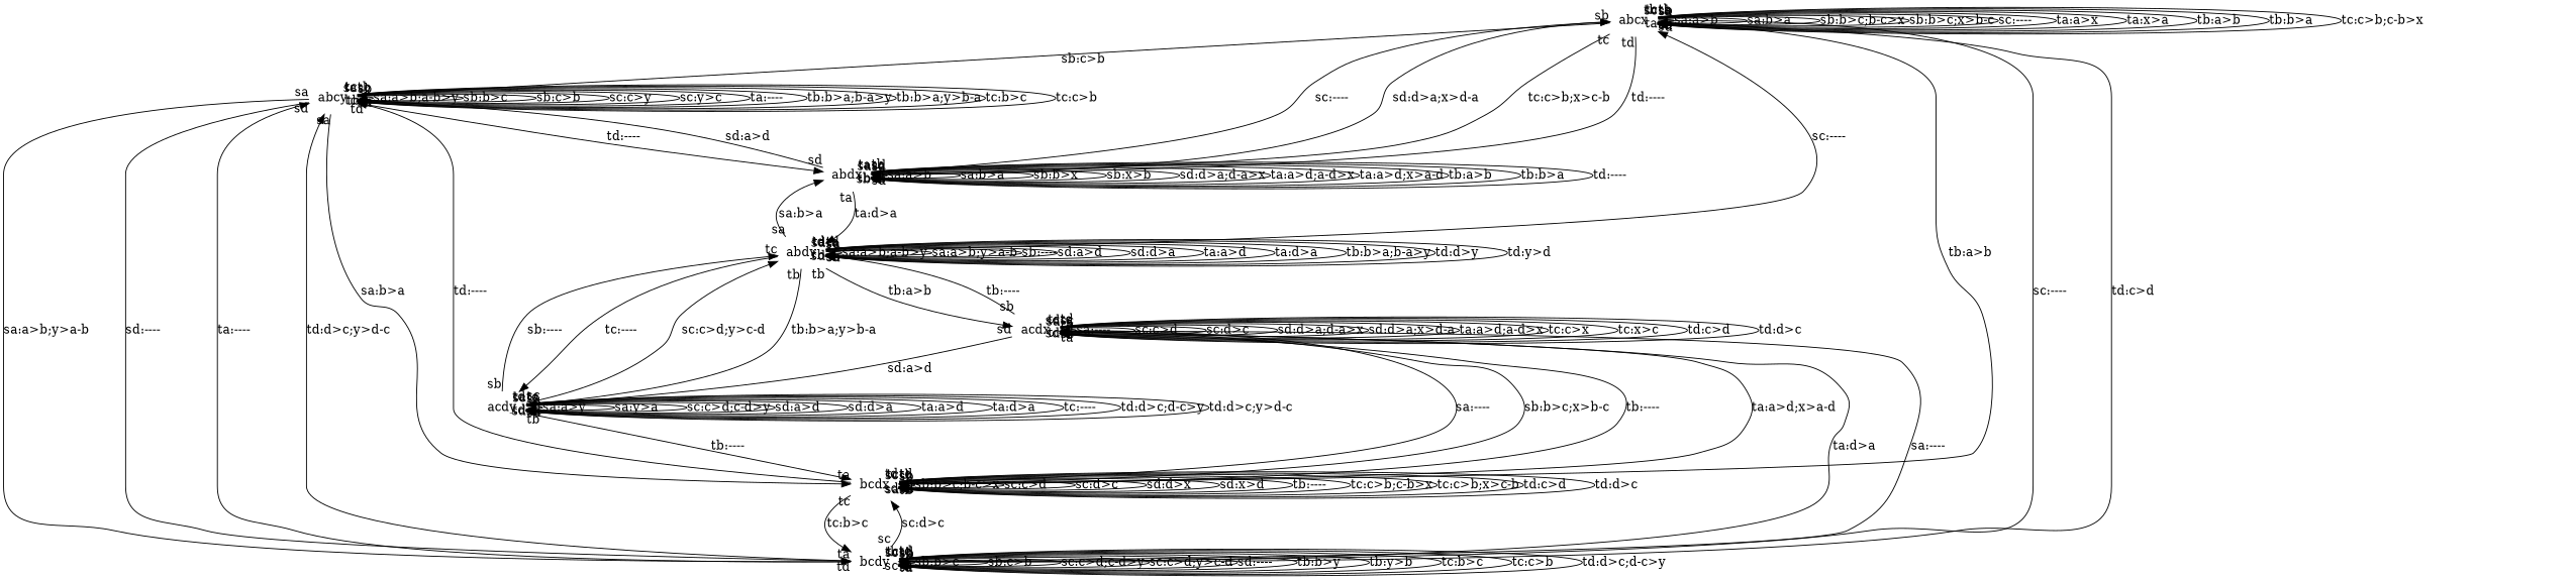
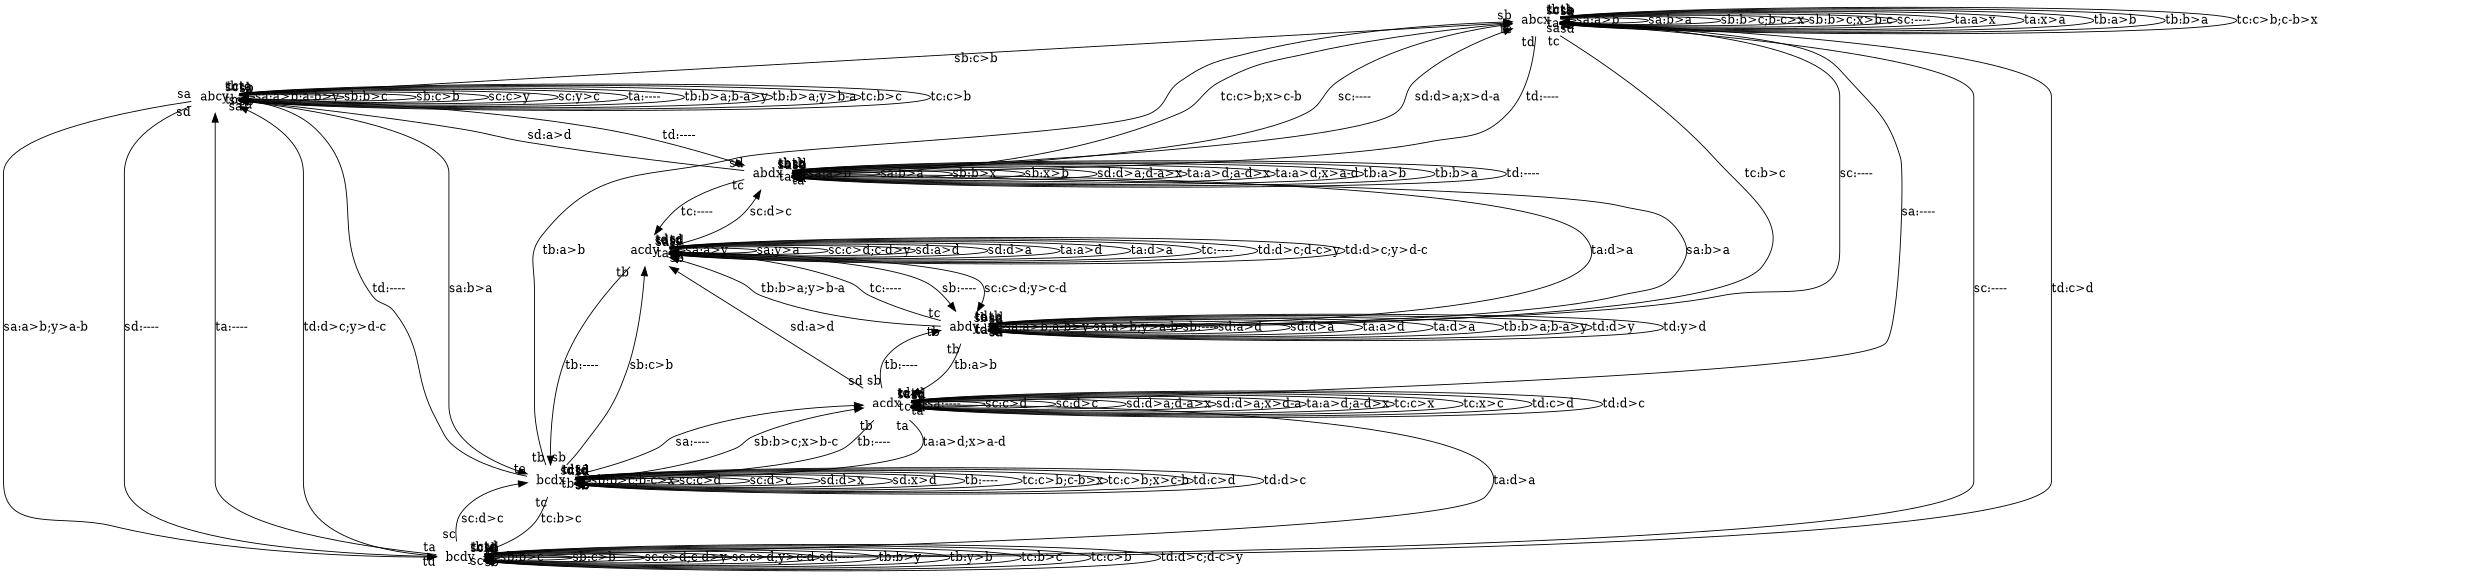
  digraph {
    node [shape=none]
    edge [taillabel=sa]
    abcx
    abcy
    abdy
    abdx
    bcdy
    bcdx
    acdy
    acdx
    abcx -> abcx [label="sa:a>b       "]
    abcx -> abcx [label="sa:b>a       "]
    abcx -> abcx [label="sb:b>c;b-c>x " taillabel=sb]
    abcx -> abcx [label="sb:b>c;x>b-c " taillabel=sb]
    abcx -> abcx [label="sc:----      " taillabel=sc]
    abcx -> abcx [label="ta:a>x       " taillabel=ta]
    abcx -> abcx [label="ta:x>a       " taillabel=ta]
    abcx -> abcx [label="tb:a>b       " taillabel=tb]
    abcx -> abcx [label="tb:b>a       " taillabel=tb]
    abcx -> abcx [label="tc:c>b;c-b>x " taillabel=tc]
    abcx -> abcy [label="sb:c>b       " taillabel=sb]
+   abcx -> abdy [label="tc:b>c       " taillabel=tc]
    abcx -> abdx [label="tc:c>b;x>c-b " taillabel=tc]
    abcx -> abdx [label="td:----      " taillabel=td]
    abcx -> bcdy [label="sc:----      " taillabel=sd]
    abcy -> abcy [label="sa:a>b;a-b>y "]
    abcy -> abcy [label="sb:b>c       " taillabel=sb]
    abcy -> abcy [label="sb:c>b       " taillabel=sb]
    abcy -> abcy [label="sc:c>y       " taillabel=sc]
    abcy -> abcy [label="sc:y>c       " taillabel=sc]
    abcy -> abcy [label="ta:----      " taillabel=ta]
    abcy -> abcy [label="tb:b>a;b-a>y " taillabel=tb]
    abcy -> abcy [label="tb:b>a;y>b-a " taillabel=tb]
    abcy -> abcy [label="tc:b>c       " taillabel=tc]
    abcy -> abcy [label="tc:c>b       " taillabel=tc]
    abcy -> abdx [label="td:----      " taillabel=td]
    abcy -> bcdy [label="sa:a>b;y>a-b "]
    abcy -> bcdy [label="sd:----      " taillabel=sd]
    abcy -> bcdx [label="sa:b>a       "]
    abdy -> abcx [label="sc:----      " taillabel=sc]
    abdy -> abdy [label="sa:a>b;a-b>y "]
    abdy -> abdy [label="sa:a>b;y>a-b "]
    abdy -> abdy [label="sb:----" taillabel=sb]
    abdy -> abdy [label="sd:a>d       " taillabel=sd]
    abdy -> abdy [label="sd:d>a       " taillabel=sd]
    abdy -> abdy [label="ta:a>d       " taillabel=ta]
    abdy -> abdy [label="ta:d>a       " taillabel=ta]
    abdy -> abdy [label="tb:b>a;b-a>y " taillabel=tb]
    abdy -> abdy [label="td:d>y       " taillabel=td]
    abdy -> abdy [label="td:y>d       " taillabel=td]
    abdy -> abdx [label="sa:b>a       "]
    abdy -> acdy [label="tb:b>a;y>b-a " taillabel=tb]
    abdy -> acdy [label="tc:----      " taillabel=tc]
    abdy -> acdx [label="tb:a>b       " taillabel=tb]
    abdx -> abcx [label="sc:----      " taillabel=sc]
    abdx -> abcx [label="sd:d>a;x>d-a " taillabel=sd]
    abdx -> abcy [label="sd:a>d       " taillabel=sd]
    abdx -> abdy [label="ta:d>a       " taillabel=ta]
    abdx -> abdx [label="sa:a>b       "]
    abdx -> abdx [label="sa:b>a       "]
    abdx -> abdx [label="sb:b>x       " taillabel=sb]
    abdx -> abdx [label="sb:x>b       " taillabel=sb]
    abdx -> abdx [label="sd:d>a;d-a>x " taillabel=sd]
    abdx -> abdx [label="ta:a>d;a-d>x " taillabel=ta]
    abdx -> abdx [label="ta:a>d;x>a-d " taillabel=ta]
    abdx -> abdx [label="tb:a>b       " taillabel=tb]
    abdx -> abdx [label="tb:b>a       " taillabel=tb]
    abdx -> abdx [label="td:----      " taillabel=td]
+   abdx -> acdy [label="tc:----      " taillabel=tc]
    bcdy -> abcx [label="td:c>d       " taillabel=td]
    bcdy -> abcy [label="ta:----      " taillabel=ta]
    bcdy -> abcy [label="td:d>c;y>d-c " taillabel=td]
    bcdy -> bcdy [label="sb:b>c       " taillabel=sb]
    bcdy -> bcdy [label="sb:c>b       " taillabel=sb]
    bcdy -> bcdy [label="sc:c>d;c-d>y " taillabel=sc]
    bcdy -> bcdy [label="sc:c>d;y>c-d " taillabel=sc]
    bcdy -> bcdy [label="sd:----      " taillabel=sd]
    bcdy -> bcdy [label="tb:b>y       " taillabel=tb]
    bcdy -> bcdy [label="tb:y>b       " taillabel=tb]
    bcdy -> bcdy [label="tc:b>c       " taillabel=tc]
    bcdy -> bcdy [label="tc:c>b       " taillabel=tc]
    bcdy -> bcdy [label="td:d>c;d-c>y " taillabel=td]
    bcdy -> bcdx [label="sc:d>c       " taillabel=sc]
-   bcdy -> acdx [label="sa:----      "]
+   abcx -> acdx [label="sa:----      "]
    bcdx -> abcx [label="tb:a>b       " taillabel=tb]
    bcdx -> abcy [label="td:----      " taillabel=ta]
    bcdx -> bcdy [label="tc:b>c       " taillabel=tc]
    bcdx -> bcdx [label="sb:b>c;b-c>x " taillabel=sb]
    bcdx -> bcdx [label="sc:c>d       " taillabel=sc]
    bcdx -> bcdx [label="sc:d>c       " taillabel=sc]
    bcdx -> bcdx [label="sd:d>x       " taillabel=sd]
    bcdx -> bcdx [label="sd:x>d       " taillabel=sd]
    bcdx -> bcdx [label="tb:----      " taillabel=tb]
    bcdx -> bcdx [label="tc:c>b;c-b>x " taillabel=tc]
    bcdx -> bcdx [label="tc:c>b;x>c-b " taillabel=tc]
    bcdx -> bcdx [label="td:c>d       " taillabel=td]
    bcdx -> bcdx [label="td:d>c       " taillabel=td]
+   bcdx -> acdy [label="sb:c>b       " taillabel=sb]
    bcdx -> acdx [label="sa:----      "]
    bcdx -> acdx [label="sb:b>c;x>b-c " taillabel=sb]
    acdy -> abdy [label="sb:----" taillabel=sb]
    acdy -> abdy [label="sc:c>d;y>c-d " taillabel=sc]
+   acdy -> abdx [label="sc:d>c       " taillabel=sc]
    acdy -> bcdx [label="tb:----      " taillabel=tb]
    acdy -> acdy [label="sa:a>y       "]
    acdy -> acdy [label="sa:y>a       "]
    acdy -> acdy [label="sc:c>d;c-d>y " taillabel=sc]
    acdy -> acdy [label="sd:a>d       " taillabel=sd]
    acdy -> acdy [label="sd:d>a       " taillabel=sd]
    acdy -> acdy [label="ta:a>d       " taillabel=ta]
    acdy -> acdy [label="ta:d>a       " taillabel=ta]
    acdy -> acdy [label="tc:----      " taillabel=tc]
    acdy -> acdy [label="td:d>c;d-c>y " taillabel=td]
    acdy -> acdy [label="td:d>c;y>d-c " taillabel=td]
    acdx -> abdy [label="tb:----      " taillabel=sb]
    acdx -> bcdy [label="ta:d>a       " taillabel=ta]
    acdx -> bcdx [label="ta:a>d;x>a-d " taillabel=ta]
    acdx -> bcdx [label="tb:----      " taillabel=tb]
    acdx -> acdy [label="sd:a>d       " taillabel=sd]
    acdx -> acdx [label="sa:----      "]
    acdx -> acdx [label="sc:c>d       " taillabel=sc]
    acdx -> acdx [label="sc:d>c       " taillabel=sc]
    acdx -> acdx [label="sd:d>a;d-a>x " taillabel=sd]
    acdx -> acdx [label="sd:d>a;x>d-a " taillabel=sd]
    acdx -> acdx [label="ta:a>d;a-d>x " taillabel=ta]
    acdx -> acdx [label="tc:c>x       " taillabel=tc]
    acdx -> acdx [label="tc:x>c       " taillabel=tc]
    acdx -> acdx [label="td:c>d       " taillabel=td]
    acdx -> acdx [label="td:d>c       " taillabel=td]
  }
